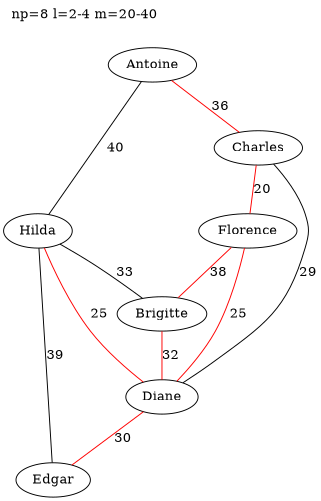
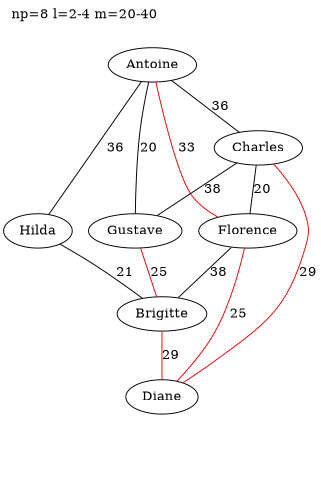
  graph {
    label="np=8 l=2-4 m=20-40"
    labeljust=l
    labelloc=t
    Antoine
    Hilda
    Charles
+   Gustave
    Florence
    Brigitte
    Diane
-   Edgar
-   Antoine -- Hilda [label=40]
-   Antoine -- Charles [label=36 color=red]
-   Hilda -- Brigitte [label=33]
-   Hilda -- Diane [color=red label=25 penwith=3]
-   Hilda -- Edgar [label=39]
-   Charles -- Florence [label=20 color=red]
-   Charles -- Diane [color=black label=29 penwith=3]
-   Florence -- Brigitte [label=38 color=red]
+   Antoine -- Hilda [label=36]
+   Antoine -- Charles [label=36]
+   Antoine -- Gustave [label=20]
+   Antoine -- Florence [color=red label=33 penwith=3]
+   Hilda -- Brigitte [label=21]
+   Charles -- Gustave [label=38]
+   Charles -- Florence [label=20]
+   Charles -- Diane [color=red label=29 penwith=3]
+   Gustave -- Brigitte [color=red label=25 penwith=3]
+   Florence -- Brigitte [label=38]
    Florence -- Diane [color=red label=25 penwith=3]
-   Brigitte -- Diane [color=red label=32 penwith=3]
-   Diane -- Edgar [color=red label=30 penwith=3]
+   Brigitte -- Diane [color=red label=29 penwith=3]
  }
